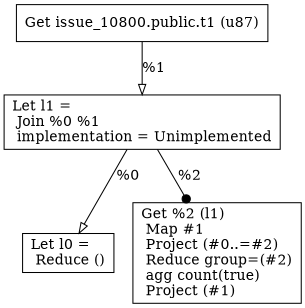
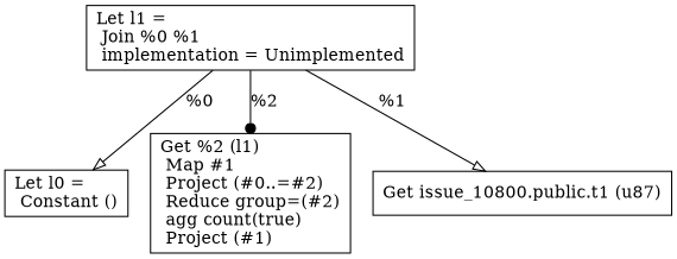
  digraph {
    node [shape=record]
    edge [arrowhead=onormal]
-   n1 [label="Let l0 =\l Reduce ()\l"]
+   n1 [label="Let l0 =\l Constant ()\l"]
    n2 [label="Let l1 =\l Join %0 %1\l  implementation = Unimplemented\l"]
    n3 [label=" Get %2 (l1)\l Map #1\l Project (#0..=#2)\l Reduce group=(#2)\l  agg count(true)\l Project (#1)\l"]
    n4 [label=" Get issue_10800.public.t1 (u87)\l"]
    n2 -> n1 [label="%0\l"]
    n2 -> n3 [arrowhead=dot label="%2\l"]
-   n4 -> n2 [label="%1\l"]
+   n2 -> n4 [label="%1\l"]
  }
